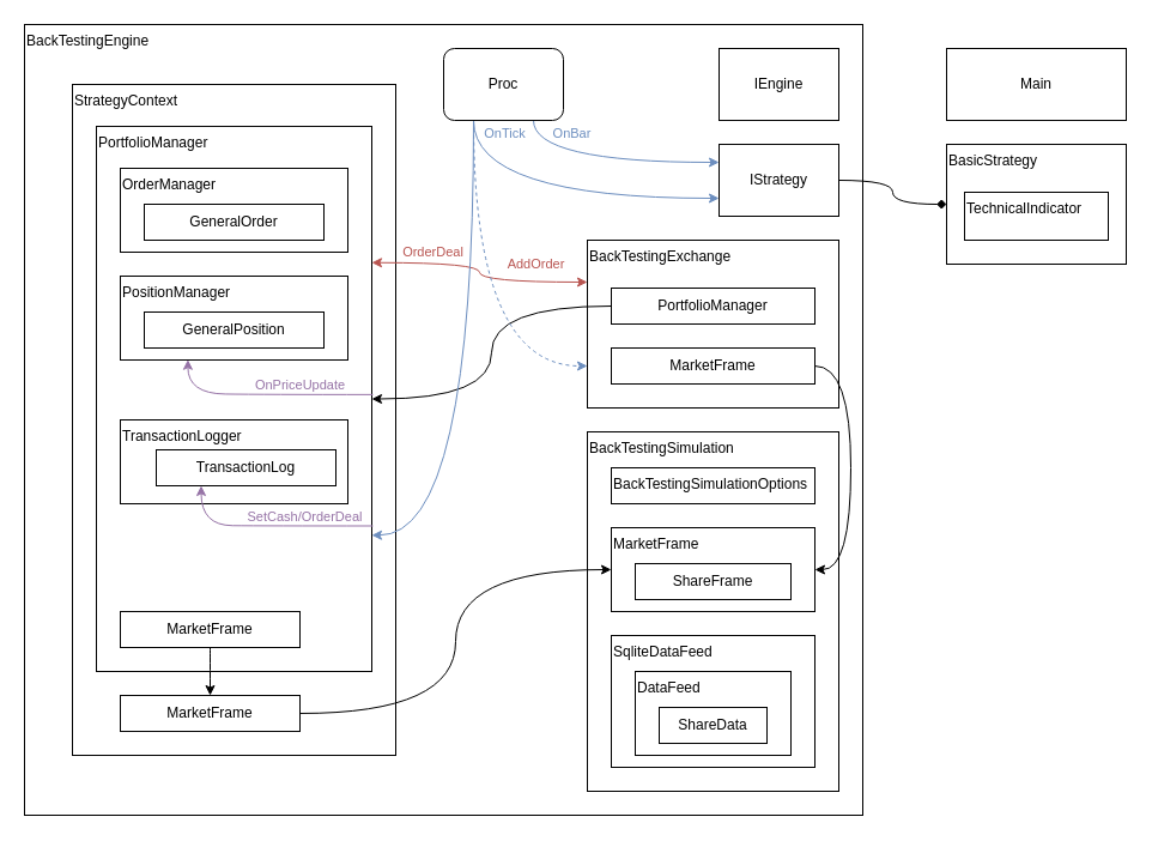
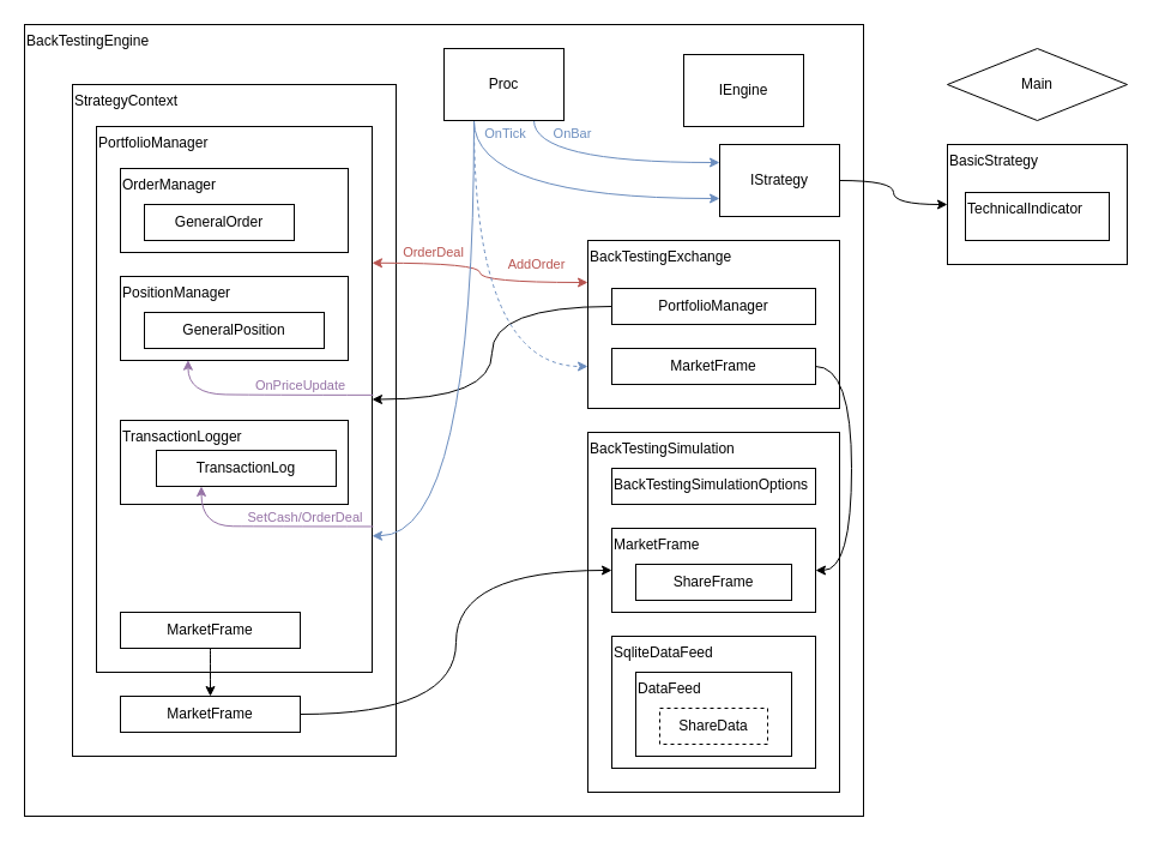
  <mxCell id="0" />
  <mxCell id="1" parent="0" />
  <mxCell id="2" value="BasicStrategy" style="rounded=0;whiteSpace=wrap;html=1;fillColor=none;align=left;verticalAlign=top;" parent="1" vertex="1"><mxGeometry x="790" y="120" width="150" height="100" as="geometry" /></mxCell>
  <mxCell id="3" value="BackTestingEngine" style="rounded=0;whiteSpace=wrap;html=1;fillColor=none;align=left;verticalAlign=top;" parent="1" vertex="1"><mxGeometry x="20" y="20" width="700" height="660" as="geometry" /></mxCell>
- <mxCell id="4" value="IEngine" style="rounded=0;whiteSpace=wrap;html=1;fillColor=none;align=center;verticalAlign=middle;" parent="1" vertex="1"><mxGeometry x="600" y="40" width="100" height="60" as="geometry" /></mxCell>
+ <mxCell id="4" value="IEngine" style="rounded=0;whiteSpace=wrap;html=1;fillColor=none;align=center;verticalAlign=middle;" parent="1" vertex="1"><mxGeometry x="570" y="45" width="100" height="60" as="geometry" /></mxCell>
  <mxCell id="5" value="StrategyContext" style="rounded=0;whiteSpace=wrap;html=1;fillColor=none;align=left;verticalAlign=top;" parent="1" vertex="1"><mxGeometry x="60" y="70" width="270" height="560" as="geometry" /></mxCell>
  <mxCell id="6" value="BackTestingExchange" style="rounded=0;whiteSpace=wrap;html=1;fillColor=none;align=left;verticalAlign=top;" parent="1" vertex="1"><mxGeometry x="490" y="200" width="210" height="140" as="geometry" /></mxCell>
- <mxCell id="7" style="edgeStyle=orthogonalEdgeStyle;rounded=0;orthogonalLoop=1;jettySize=auto;html=1;exitX=1;exitY=0.5;exitDx=0;exitDy=0;entryX=0;entryY=0.5;entryDx=0;entryDy=0;curved=1;endArrow=diamond;" parent="1" source="8" target="2" edge="1"><mxGeometry relative="1" as="geometry" /></mxCell>
+ <mxCell id="7" style="edgeStyle=orthogonalEdgeStyle;rounded=0;orthogonalLoop=1;jettySize=auto;html=1;exitX=1;exitY=0.5;exitDx=0;exitDy=0;entryX=0;entryY=0.5;entryDx=0;entryDy=0;curved=1;" parent="1" source="8" target="2" edge="1"><mxGeometry relative="1" as="geometry" /></mxCell>
  <mxCell id="8" value="IStrategy" style="rounded=0;whiteSpace=wrap;html=1;fillColor=none;align=center;verticalAlign=middle;" parent="1" vertex="1"><mxGeometry x="600" y="120" width="100" height="60" as="geometry" /></mxCell>
  <mxCell id="9" value="TechnicalIndicator" style="rounded=0;whiteSpace=wrap;html=1;fillColor=none;align=left;verticalAlign=top;" parent="1" vertex="1"><mxGeometry x="805" y="160" width="120" height="40" as="geometry" /></mxCell>
  <mxCell id="10" style="edgeStyle=orthogonalEdgeStyle;curved=1;rounded=0;orthogonalLoop=1;jettySize=auto;html=1;exitX=1;exitY=0.25;exitDx=0;exitDy=0;entryX=0;entryY=0.25;entryDx=0;entryDy=0;fontColor=#3399FF;elbow=vertical;fillColor=#f8cecc;strokeColor=#b85450;startArrow=classic;startFill=1;" parent="1" source="13" target="6" edge="1"><mxGeometry relative="1" as="geometry" /></mxCell>
  <mxCell id="11" value="OrderDeal" style="edgeLabel;html=1;align=center;verticalAlign=middle;resizable=0;points=[];fontColor=#B85450;labelBackgroundColor=none;" parent="10" vertex="1" connectable="0"><mxGeometry x="-0.155" y="-8" relative="1" as="geometry"><mxPoint x="-32" y="-17" as="offset" /></mxGeometry></mxCell>
  <mxCell id="12" value="AddOrder" style="edgeLabel;html=1;align=center;verticalAlign=middle;resizable=0;points=[];fontColor=#B85450;labelBackgroundColor=none;" parent="10" vertex="1" connectable="0"><mxGeometry x="-0.368" y="-5" relative="1" as="geometry"><mxPoint x="75" y="-4" as="offset" /></mxGeometry></mxCell>
  <mxCell id="13" value="PortfolioManager" style="rounded=0;whiteSpace=wrap;html=1;fillColor=none;align=left;verticalAlign=top;" parent="1" vertex="1"><mxGeometry x="80" y="105" width="230" height="455" as="geometry" /></mxCell>
  <mxCell id="14" style="edgeStyle=orthogonalEdgeStyle;curved=1;rounded=0;orthogonalLoop=1;jettySize=auto;html=1;exitX=1;exitY=0.5;exitDx=0;exitDy=0;entryX=0;entryY=0.5;entryDx=0;entryDy=0;" parent="1" source="15" target="43" edge="1"><mxGeometry relative="1" as="geometry" /></mxCell>
  <mxCell id="15" value="MarketFrame" style="rounded=0;whiteSpace=wrap;html=1;fillColor=none;align=center;verticalAlign=middle;" parent="1" vertex="1"><mxGeometry x="100" y="580" width="150" height="30" as="geometry" /></mxCell>
  <mxCell id="16" style="edgeStyle=orthogonalEdgeStyle;curved=1;rounded=0;orthogonalLoop=1;jettySize=auto;html=1;exitX=0.5;exitY=1;exitDx=0;exitDy=0;entryX=0.5;entryY=0;entryDx=0;entryDy=0;" parent="1" source="17" target="15" edge="1"><mxGeometry relative="1" as="geometry" /></mxCell>
  <mxCell id="17" value="MarketFrame" style="rounded=0;whiteSpace=wrap;html=1;fillColor=none;align=center;verticalAlign=middle;" parent="1" vertex="1"><mxGeometry x="100" y="510" width="150" height="30" as="geometry" /></mxCell>
  <mxCell id="18" value="OrderManager" style="rounded=0;whiteSpace=wrap;html=1;fillColor=none;align=left;verticalAlign=top;" parent="1" vertex="1"><mxGeometry x="100" y="140" width="190" height="70" as="geometry" /></mxCell>
  <mxCell id="19" value="PositionManager" style="rounded=0;whiteSpace=wrap;html=1;fillColor=none;align=left;verticalAlign=top;" parent="1" vertex="1"><mxGeometry x="100" y="230" width="190" height="70" as="geometry" /></mxCell>
  <mxCell id="20" value="TransactionLogger" style="rounded=0;whiteSpace=wrap;html=1;fillColor=none;align=left;verticalAlign=top;" parent="1" vertex="1"><mxGeometry x="100" y="350" width="190" height="70" as="geometry" /></mxCell>
- <mxCell id="21" value="GeneralOrder" style="rounded=0;whiteSpace=wrap;html=1;fillColor=none;align=center;verticalAlign=middle;" parent="1" vertex="1"><mxGeometry x="120" y="170" width="150" height="30" as="geometry" /></mxCell>
+ <mxCell id="21" value="GeneralOrder" style="rounded=0;whiteSpace=wrap;html=1;fillColor=none;align=center;verticalAlign=middle;" parent="1" vertex="1"><mxGeometry x="120" y="170" width="125" height="30" as="geometry" /></mxCell>
  <mxCell id="22" value="GeneralPosition" style="rounded=0;whiteSpace=wrap;html=1;fillColor=none;align=center;verticalAlign=middle;" parent="1" vertex="1"><mxGeometry x="120" y="260" width="150" height="30" as="geometry" /></mxCell>
  <mxCell id="23" value="TransactionLog" style="rounded=0;whiteSpace=wrap;html=1;fillColor=none;align=center;verticalAlign=middle;" parent="1" vertex="1"><mxGeometry x="130" y="375" width="150" height="30" as="geometry" /></mxCell>
  <mxCell id="24" style="edgeStyle=orthogonalEdgeStyle;curved=1;rounded=0;orthogonalLoop=1;jettySize=auto;html=1;exitX=1;exitY=0.5;exitDx=0;exitDy=0;entryX=1;entryY=0.5;entryDx=0;entryDy=0;" edge="1" parent="1" source="25" target="43"><mxGeometry relative="1" as="geometry"><Array as="points"><mxPoint x="710" y="305" /><mxPoint x="710" y="475" /></Array></mxGeometry></mxCell>
  <mxCell id="25" value="MarketFrame" style="rounded=0;whiteSpace=wrap;html=1;fillColor=none;align=center;verticalAlign=middle;" parent="1" vertex="1"><mxGeometry x="510" y="290" width="170" height="30" as="geometry" /></mxCell>
  <mxCell id="26" style="edgeStyle=orthogonalEdgeStyle;rounded=0;orthogonalLoop=1;jettySize=auto;html=1;exitX=0;exitY=0.5;exitDx=0;exitDy=0;elbow=vertical;curved=1;" parent="1" source="27" target="13" edge="1"><mxGeometry relative="1" as="geometry" /></mxCell>
  <mxCell id="27" value="PortfolioManager" style="rounded=0;whiteSpace=wrap;html=1;fillColor=none;align=center;verticalAlign=middle;" parent="1" vertex="1"><mxGeometry x="510" y="240" width="170" height="30" as="geometry" /></mxCell>
- <mxCell id="28" value="Main" style="rounded=0;whiteSpace=wrap;html=1;fillColor=none;align=center;verticalAlign=middle;" parent="1" vertex="1"><mxGeometry x="790" y="40" width="150" height="60" as="geometry" /></mxCell>
+ <mxCell id="28" value="Main" style="rhombus;whiteSpace=wrap;html=1;fillColor=none;align=center;verticalAlign=middle;" parent="1" vertex="1"><mxGeometry x="790" y="40" width="150" height="60" as="geometry" /></mxCell>
  <mxCell id="29" value="BackTestingSimulation" style="rounded=0;whiteSpace=wrap;html=1;fillColor=none;align=left;verticalAlign=top;" parent="1" vertex="1"><mxGeometry x="490" y="360" width="210" height="300" as="geometry" /></mxCell>
  <mxCell id="30" style="edgeStyle=orthogonalEdgeStyle;curved=1;rounded=0;orthogonalLoop=1;jettySize=auto;html=1;exitX=0.25;exitY=1;exitDx=0;exitDy=0;entryX=0;entryY=0.75;entryDx=0;entryDy=0;elbow=vertical;fillColor=#dae8fc;strokeColor=#6c8ebf;" parent="1" source="36" target="8" edge="1"><mxGeometry relative="1" as="geometry" /></mxCell>
  <mxCell id="31" value="OnTick" style="edgeLabel;html=1;align=center;verticalAlign=middle;resizable=0;points=[];fontColor=#6C8EBF;labelBackgroundColor=none;" parent="30" vertex="1" connectable="0"><mxGeometry x="0.215" y="7" relative="1" as="geometry"><mxPoint x="-74" y="-48" as="offset" /></mxGeometry></mxCell>
  <mxCell id="32" style="edgeStyle=orthogonalEdgeStyle;curved=1;rounded=0;orthogonalLoop=1;jettySize=auto;html=1;exitX=0.75;exitY=1;exitDx=0;exitDy=0;entryX=0;entryY=0.25;entryDx=0;entryDy=0;elbow=vertical;fillColor=#dae8fc;strokeColor=#6c8ebf;" parent="1" source="36" target="8" edge="1"><mxGeometry relative="1" as="geometry" /></mxCell>
  <mxCell id="33" value="OnBar" style="edgeLabel;html=1;align=center;verticalAlign=middle;resizable=0;points=[];fontColor=#6C8EBF;labelBackgroundColor=none;" parent="32" vertex="1" connectable="0"><mxGeometry x="-0.249" y="12" relative="1" as="geometry"><mxPoint x="-5" y="-13" as="offset" /></mxGeometry></mxCell>
  <mxCell id="34" style="edgeStyle=orthogonalEdgeStyle;curved=1;rounded=0;orthogonalLoop=1;jettySize=auto;html=1;exitX=0.25;exitY=1;exitDx=0;exitDy=0;entryX=1;entryY=0.75;entryDx=0;entryDy=0;fontColor=#3399FF;elbow=vertical;fillColor=#dae8fc;strokeColor=#6c8ebf;" parent="1" source="36" target="13" edge="1"><mxGeometry relative="1" as="geometry" /></mxCell>
  <mxCell id="35" style="edgeStyle=orthogonalEdgeStyle;curved=1;rounded=0;orthogonalLoop=1;jettySize=auto;html=1;exitX=0.25;exitY=1;exitDx=0;exitDy=0;entryX=0;entryY=0.75;entryDx=0;entryDy=0;fontColor=#3399FF;elbow=vertical;fillColor=#dae8fc;strokeColor=#6c8ebf;dashed=1;" parent="1" source="36" target="6" edge="1"><mxGeometry relative="1" as="geometry" /></mxCell>
- <mxCell id="36" value="Proc" style="whiteSpace=wrap;html=1;fillColor=none;align=center;verticalAlign=middle;rounded=1;" parent="1" vertex="1"><mxGeometry x="370" y="40" width="100" height="60" as="geometry" /></mxCell>
+ <mxCell id="36" value="Proc" style="rounded=0;whiteSpace=wrap;html=1;fillColor=none;align=center;verticalAlign=middle;" parent="1" vertex="1"><mxGeometry x="370" y="40" width="100" height="60" as="geometry" /></mxCell>
  <mxCell id="37" style="edgeStyle=orthogonalEdgeStyle;curved=1;rounded=0;orthogonalLoop=1;jettySize=auto;html=1;exitX=1.004;exitY=0.667;exitDx=0;exitDy=0;entryX=0.25;entryY=1;entryDx=0;entryDy=0;fontColor=#CCCC00;elbow=vertical;exitPerimeter=0;fillColor=#e1d5e7;strokeColor=#9673A6;" parent="1" target="23" edge="1"><mxGeometry relative="1" as="geometry"><Array as="points"><mxPoint x="220" y="439" /><mxPoint x="158" y="438" /></Array><mxPoint x="310.92" y="438.485" as="sourcePoint" /></mxGeometry></mxCell>
  <mxCell id="38" value="&lt;span style=&quot;&quot;&gt;SetCash/&lt;/span&gt;&lt;font&gt;OrderDeal&lt;/font&gt;" style="edgeLabel;html=1;align=center;verticalAlign=middle;resizable=0;points=[];fontColor=#9673A6;labelBackgroundColor=none;" parent="37" vertex="1" connectable="0"><mxGeometry x="0.27" y="-9" relative="1" as="geometry"><mxPoint x="54" y="1" as="offset" /></mxGeometry></mxCell>
  <mxCell id="39" value="SqliteDataFeed" style="rounded=0;whiteSpace=wrap;html=1;fillColor=none;align=left;verticalAlign=top;" parent="1" vertex="1"><mxGeometry x="510" y="530" width="170" height="110" as="geometry" /></mxCell>
  <mxCell id="40" value="DataFeed" style="rounded=0;whiteSpace=wrap;html=1;fillColor=none;align=left;verticalAlign=top;" parent="1" vertex="1"><mxGeometry x="530" y="560" width="130" height="70" as="geometry" /></mxCell>
- <mxCell id="41" value="ShareData" style="rounded=0;whiteSpace=wrap;html=1;fillColor=none;align=center;verticalAlign=middle;" parent="1" vertex="1"><mxGeometry x="550" y="590" width="90" height="30" as="geometry" /></mxCell>
+ <mxCell id="41" value="ShareData" style="rounded=0;whiteSpace=wrap;html=1;fillColor=none;align=center;verticalAlign=middle;dashed=1;" parent="1" vertex="1"><mxGeometry x="550" y="590" width="90" height="30" as="geometry" /></mxCell>
  <mxCell id="42" value="BackTestingSimulationOptions" style="rounded=0;whiteSpace=wrap;html=1;fillColor=none;align=left;verticalAlign=top;" parent="1" vertex="1"><mxGeometry x="510" y="390" width="170" height="30" as="geometry" /></mxCell>
  <mxCell id="43" value="MarketFrame" style="rounded=0;whiteSpace=wrap;html=1;fillColor=none;align=left;verticalAlign=top;" parent="1" vertex="1"><mxGeometry x="510" y="440" width="170" height="70" as="geometry" /></mxCell>
  <mxCell id="44" value="ShareFrame" style="rounded=0;whiteSpace=wrap;html=1;fillColor=none;align=center;verticalAlign=middle;" vertex="1" parent="1"><mxGeometry x="530" y="470" width="130" height="30" as="geometry" /></mxCell>
  <mxCell id="45" style="edgeStyle=orthogonalEdgeStyle;curved=1;rounded=0;orthogonalLoop=1;jettySize=auto;html=1;exitX=1.004;exitY=0.492;exitDx=0;exitDy=0;entryX=0.297;entryY=0.996;entryDx=0;entryDy=0;fontColor=#CCCC00;elbow=vertical;exitPerimeter=0;fillColor=#e1d5e7;strokeColor=#9673A6;entryPerimeter=0;" edge="1" parent="1" source="13" target="19"><mxGeometry relative="1" as="geometry"><Array as="points"><mxPoint x="219" y="329" /><mxPoint x="156" y="328" /></Array><mxPoint x="310" y="328.485" as="sourcePoint" /><mxPoint x="156.58" y="300" as="targetPoint" /></mxGeometry></mxCell>
  <mxCell id="46" value="OnPriceUpdate" style="edgeLabel;html=1;align=center;verticalAlign=middle;resizable=0;points=[];fontColor=#9673A6;labelBackgroundColor=none;" vertex="1" connectable="0" parent="45"><mxGeometry x="0.27" y="-9" relative="1" as="geometry"><mxPoint x="54" y="1" as="offset" /></mxGeometry></mxCell>
